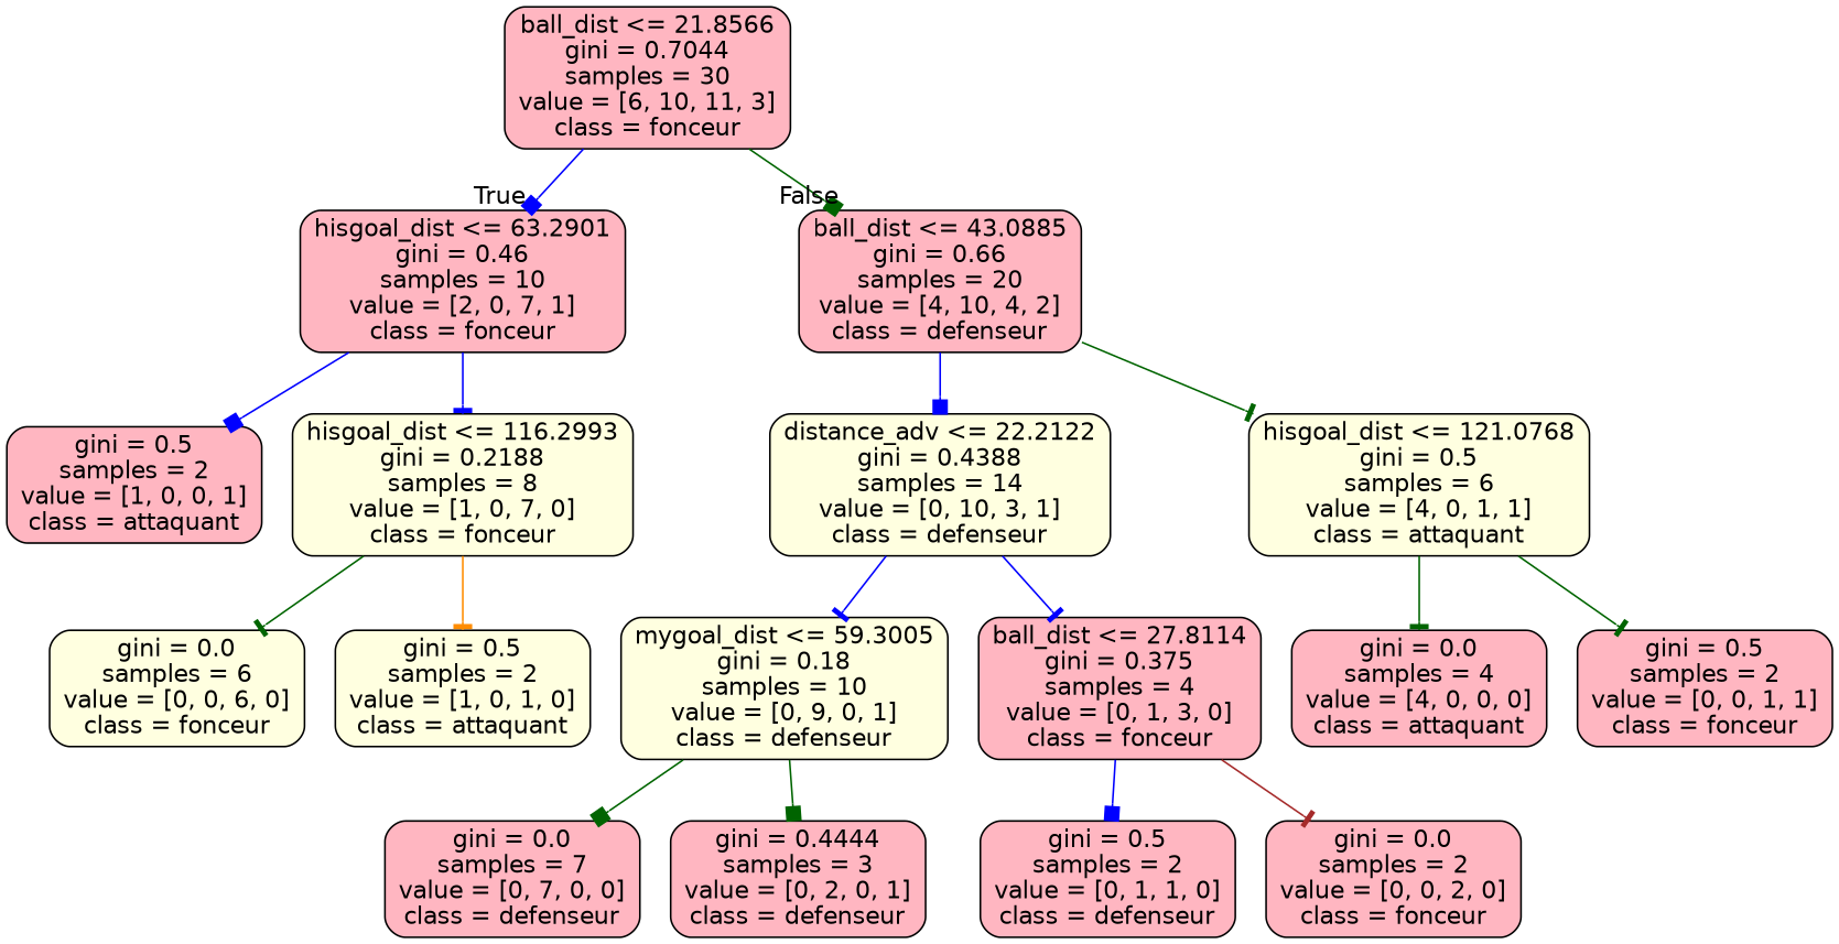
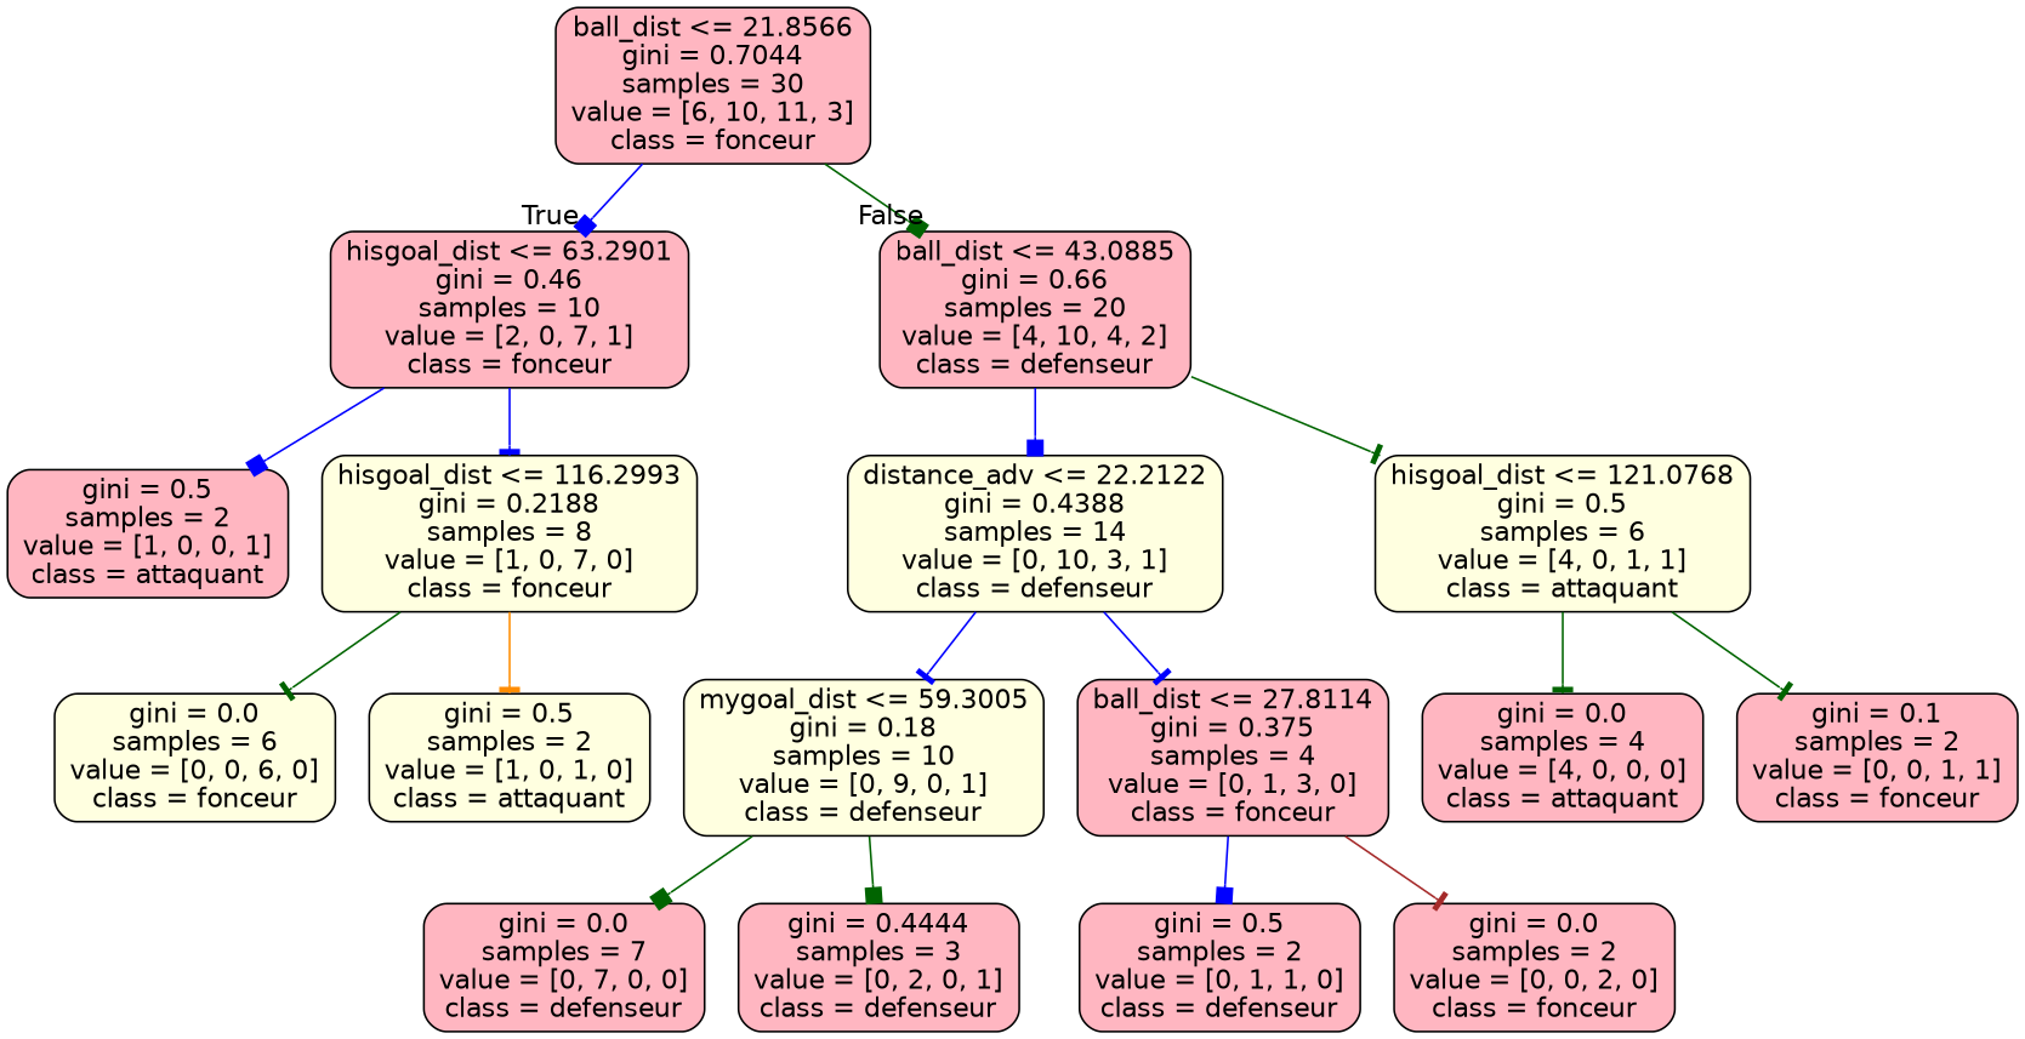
  digraph {
    node [color=black fillcolor=lightpink fontname=helvetica shape=box style="filled, rounded"]
    edge [fontname=helvetica color=blue arrowhead=tee]
    n1 [label="ball_dist <= 21.8566\ngini = 0.7044\nsamples = 30\nvalue = [6, 10, 11, 3]\nclass = fonceur"]
    n2 [label="hisgoal_dist <= 63.2901\ngini = 0.46\nsamples = 10\nvalue = [2, 0, 7, 1]\nclass = fonceur"]
    n3 [label="ball_dist <= 43.0885\ngini = 0.66\nsamples = 20\nvalue = [4, 10, 4, 2]\nclass = defenseur"]
    n4 [label="gini = 0.5\nsamples = 2\nvalue = [1, 0, 0, 1]\nclass = attaquant"]
    n5 [fillcolor=lightyellow label="hisgoal_dist <= 116.2993\ngini = 0.2188\nsamples = 8\nvalue = [1, 0, 7, 0]\nclass = fonceur"]
    n6 [fillcolor=lightyellow label="gini = 0.0\nsamples = 6\nvalue = [0, 0, 6, 0]\nclass = fonceur"]
    n7 [fillcolor=lightyellow label="gini = 0.5\nsamples = 2\nvalue = [1, 0, 1, 0]\nclass = attaquant"]
    n8 [fillcolor=lightyellow label="distance_adv <= 22.2122\ngini = 0.4388\nsamples = 14\nvalue = [0, 10, 3, 1]\nclass = defenseur"]
    n9 [fillcolor=lightyellow label="hisgoal_dist <= 121.0768\ngini = 0.5\nsamples = 6\nvalue = [4, 0, 1, 1]\nclass = attaquant"]
    n10 [fillcolor=lightyellow label="mygoal_dist <= 59.3005\ngini = 0.18\nsamples = 10\nvalue = [0, 9, 0, 1]\nclass = defenseur"]
    n11 [label="ball_dist <= 27.8114\ngini = 0.375\nsamples = 4\nvalue = [0, 1, 3, 0]\nclass = fonceur"]
    n12 [label="gini = 0.0\nsamples = 7\nvalue = [0, 7, 0, 0]\nclass = defenseur"]
    n13 [label="gini = 0.4444\nsamples = 3\nvalue = [0, 2, 0, 1]\nclass = defenseur"]
    n14 [label="gini = 0.5\nsamples = 2\nvalue = [0, 1, 1, 0]\nclass = defenseur"]
    n15 [label="gini = 0.0\nsamples = 2\nvalue = [0, 0, 2, 0]\nclass = fonceur"]
    n16 [label="gini = 0.0\nsamples = 4\nvalue = [4, 0, 0, 0]\nclass = attaquant"]
-   n17 [label="gini = 0.5\nsamples = 2\nvalue = [0, 0, 1, 1]\nclass = fonceur"]
+   n17 [label="gini = 0.1\nsamples = 2\nvalue = [0, 0, 1, 1]\nclass = fonceur"]
    n1 -> n2 [headlabel=True labelangle=45 labeldistance=2.5 arrowhead=box]
    n1 -> n3 [headlabel=False labelangle=-45 labeldistance=2.5 color=darkgreen arrowhead=box]
    n2 -> n4 [arrowhead=box]
    n2 -> n5
    n3 -> n8 [arrowhead=box]
    n3 -> n9 [color=darkgreen]
    n5 -> n6 [color=darkgreen]
    n5 -> n7 [color=darkorange]
    n8 -> n10
    n8 -> n11
    n9 -> n16 [color=darkgreen]
    n9 -> n17 [color=darkgreen]
    n10 -> n12 [color=darkgreen arrowhead=box]
    n10 -> n13 [color=darkgreen arrowhead=box]
    n11 -> n14 [arrowhead=box]
    n11 -> n15 [color=brown]
  }
